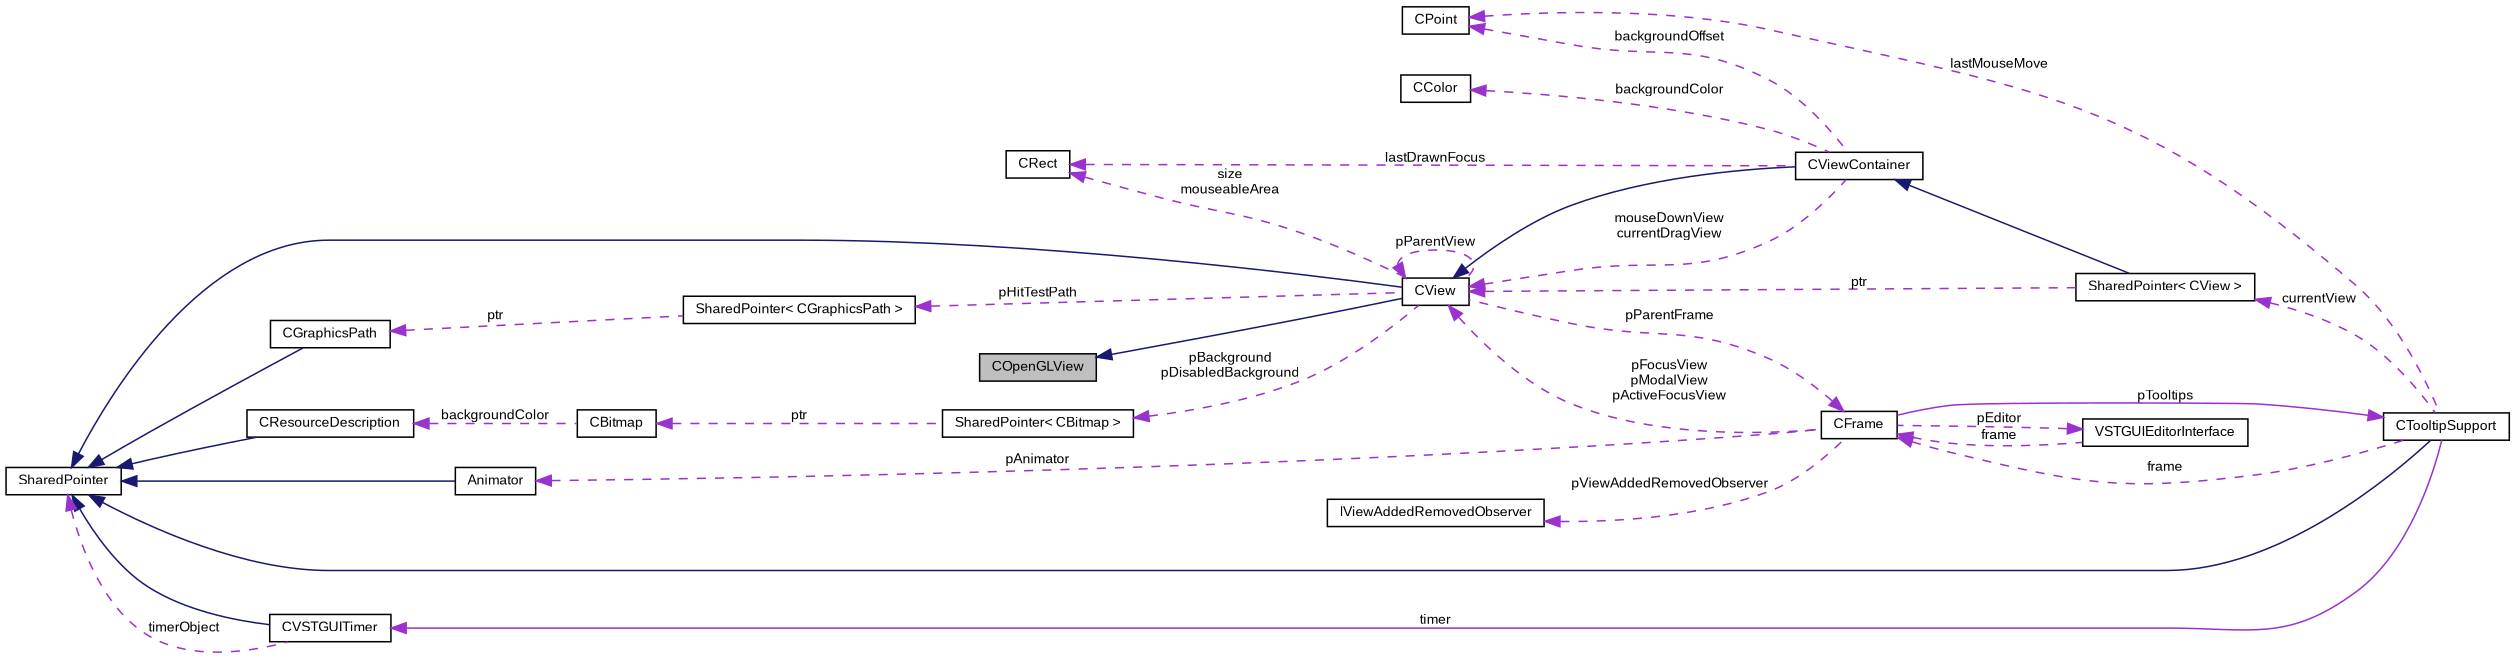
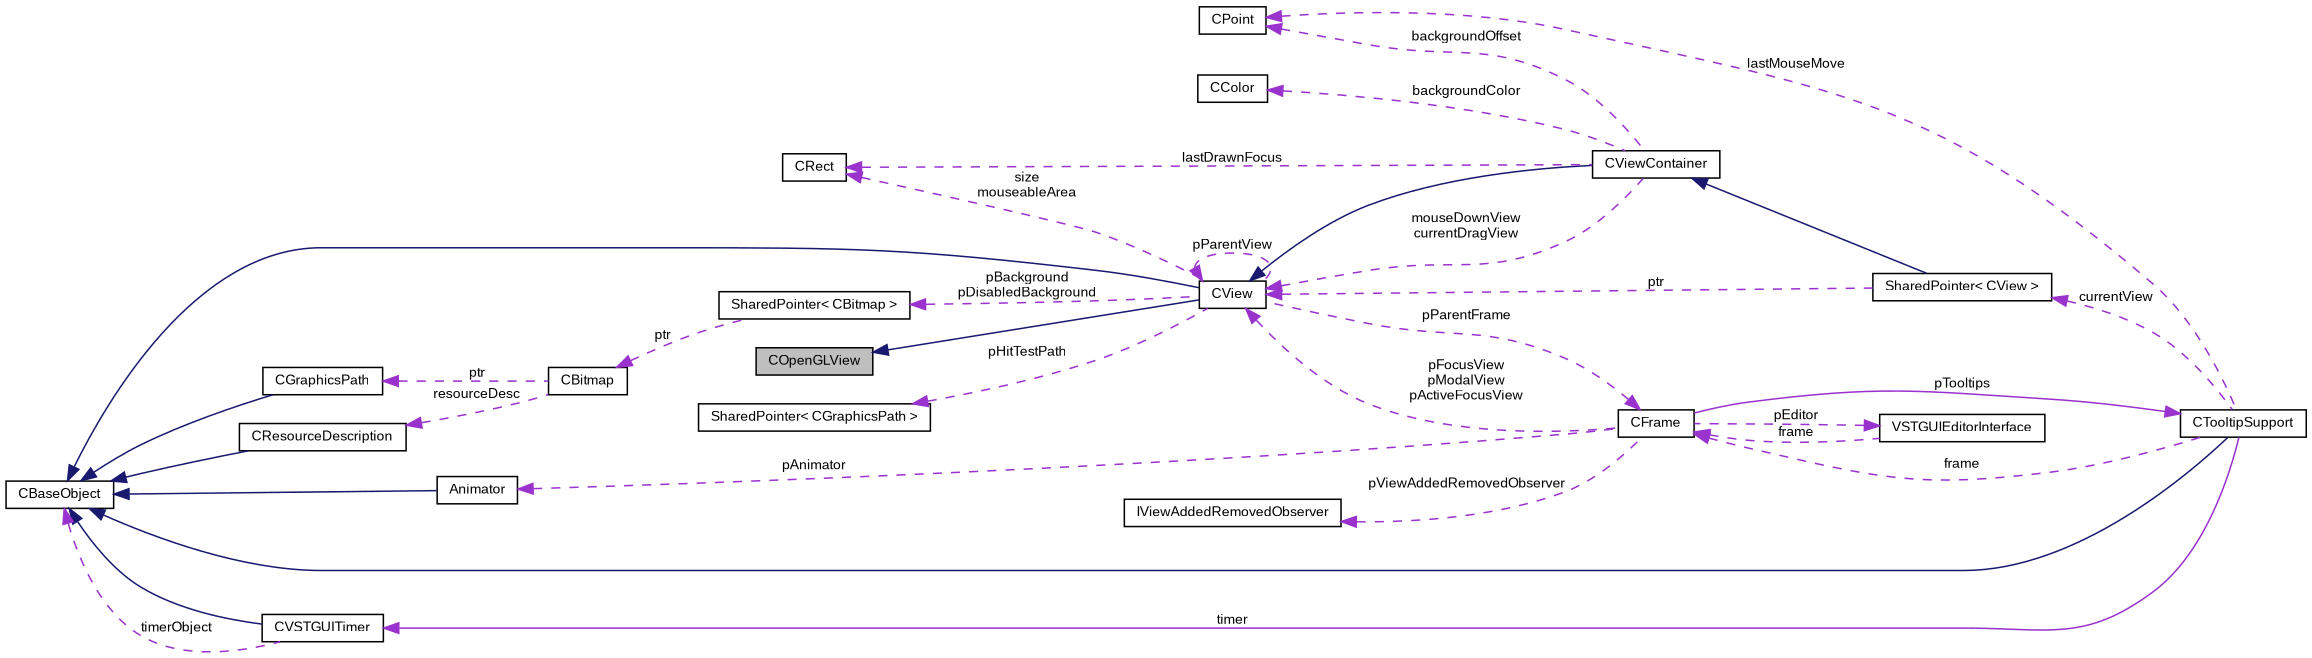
  digraph {
    rankdir=LR
    node [color=black fontname=Arial fontsize=9 shape=record]
    edge [color=darkorchid3 dir=back fontname=Arial fontsize=9 labelfontname=Arial labelfontsize=9 style=dashed]
    n1 [fillcolor=grey75 fontcolor=black height=0.2 label=COpenGLView style=filled width=0.4]
    n2 [height=0.2 label=CView width=0.4]
    n3 [height=0.2 label=CFrame width=0.4]
    n4 [height=0.2 label=CViewContainer width=0.4]
    n5 [height=0.2 label="SharedPointer\< CView \>" width=0.4]
    n6 [height=0.2 label=CTooltipSupport width=0.4]
    n7 [height=0.2 label=VSTGUIEditorInterface width=0.4]
-   n8 [height=0.2 label=SharedPointer width=0.4]
+   n8 [height=0.2 label=CBaseObject width=0.4]
    n9 [height=0.2 label=Animator width=0.4]
    n10 [height=0.2 label=CVSTGUITimer width=0.4]
    n11 [height=0.2 label=CGraphicsPath width=0.4]
    n12 [height=0.2 label=CResourceDescription width=0.4]
    n13 [height=0.2 label=CBitmap width=0.4]
    n14 [height=0.2 label="SharedPointer\< CBitmap \>" width=0.4]
    n15 [height=0.2 label="SharedPointer\< CGraphicsPath \>" width=0.4]
    n16 [height=0.2 label=CPoint width=0.4]
    n17 [height=0.2 label=CColor width=0.4]
    n18 [height=0.2 label=CRect width=0.4]
    n19 [height=0.2 label=IViewAddedRemovedObserver width=0.4]
    n1 -> n2 [color=midnightblue style=solid]
    n2 -> n2 [label=pParentView]
    n2 -> n3 [label="pFocusView\npModalView\npActiveFocusView"]
    n2 -> n4 [color=midnightblue style=solid]
    n2 -> n4 [label="mouseDownView\ncurrentDragView"]
    n2 -> n5 [label=ptr]
    n3 -> n2 [label=pParentFrame]
    n3 -> n6 [label=frame]
    n3 -> n7 [label=frame]
    n4 -> n5 [color=midnightblue style=solid]
    n5 -> n6 [label=currentView]
    n6 -> n3 [label=pTooltips style=solid]
    n7 -> n3 [label=pEditor]
    n8 -> n2 [color=midnightblue style=solid]
    n8 -> n6 [color=midnightblue style=solid]
    n8 -> n9 [color=midnightblue style=solid]
    n8 -> n10 [color=midnightblue style=solid]
    n8 -> n10 [label=timerObject]
    n8 -> n11 [color=midnightblue style=solid]
    n8 -> n12 [color=midnightblue style=solid]
    n9 -> n3 [label=pAnimator]
    n10 -> n6 [label=timer style=solid]
-   n11 -> n15 [label=ptr]
-   n12 -> n13 [label=backgroundColor]
+   n11 -> n13 [label=ptr]
+   n12 -> n13 [label=resourceDesc]
    n13 -> n14 [label=ptr]
    n14 -> n2 [label="pBackground\npDisabledBackground"]
    n15 -> n2 [label=pHitTestPath]
    n16 -> n4 [label=backgroundOffset]
    n16 -> n6 [label=lastMouseMove]
    n17 -> n4 [label=backgroundColor]
    n18 -> n2 [label="size\nmouseableArea"]
    n18 -> n4 [label=lastDrawnFocus]
    n19 -> n3 [label=pViewAddedRemovedObserver]
  }
